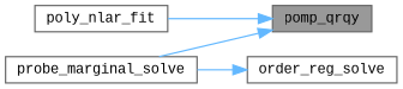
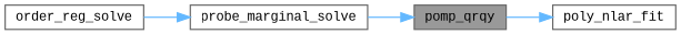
  digraph {
    fontname="Liberation Mono"
    rankdir=RL
    node [color=grey40 fillcolor=white fontname="Liberation Mono" fontsize=10 shape=box style=filled]
    edge [color=steelblue1 dir=back fontname="Liberation Mono" fontsize=10 labelfontname=Helvetica labelfontsize=10 style=solid]
    n1 [color=gray40 fillcolor=grey60 fontcolor=black height=0.2 label=pomp_qrqy width=0.4]
    n2 [height=0.2 label=poly_nlar_fit width=0.4]
    n3 [height=0.2 label=probe_marginal_solve width=0.4]
    n4 [height=0.2 label=order_reg_solve width=0.4]
-   n1 -> n2
+   n2 -> n1
    n1 -> n3
-   n4 -> n3
+   n3 -> n4
  }
